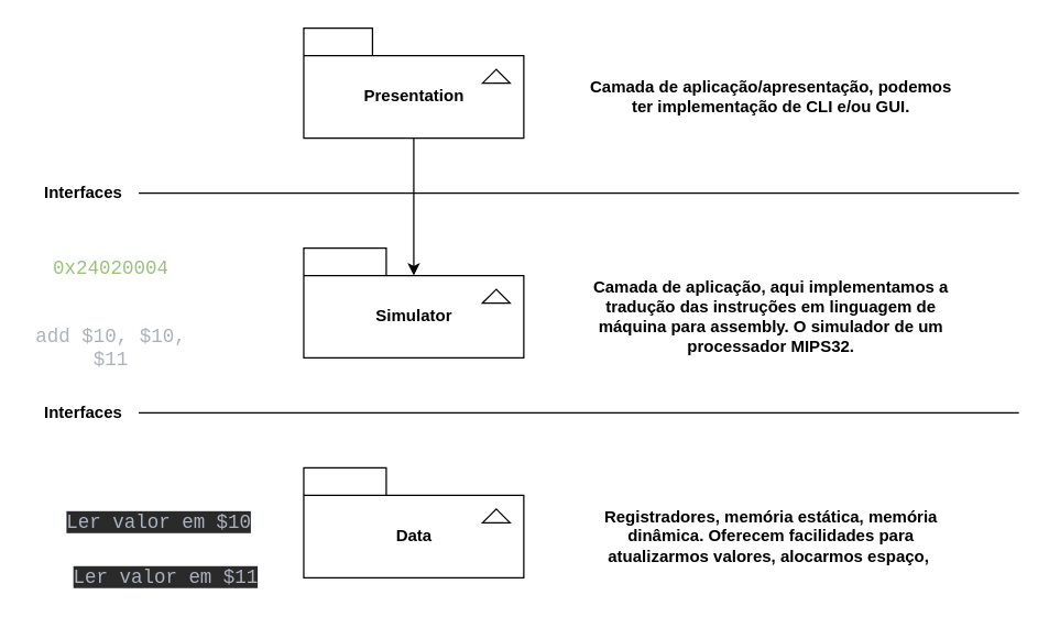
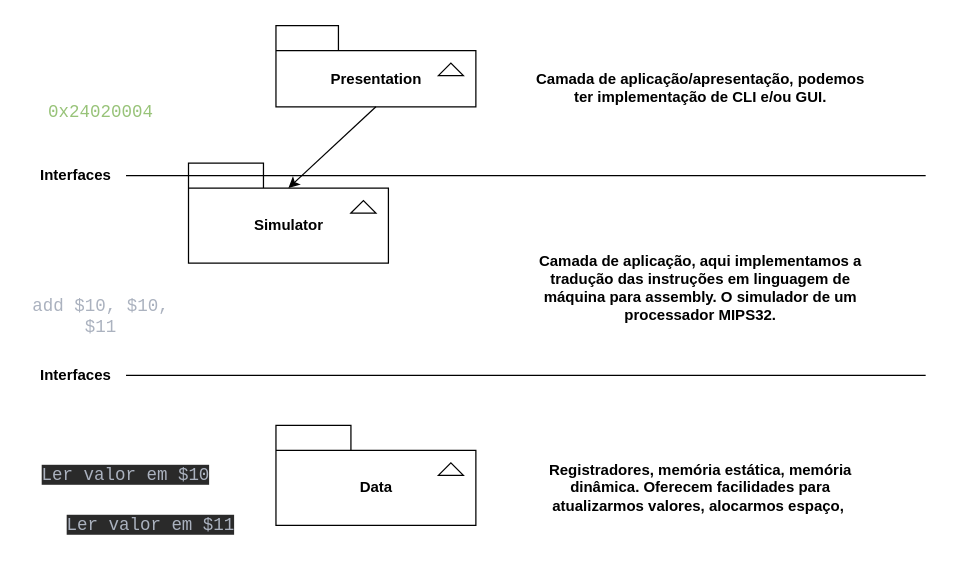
  <mxCell id="0" />
  <mxCell id="1" parent="0" />
- <mxCell id="2" value="Presentation" style="shape=folder;fontStyle=1;tabWidth=50;tabHeight=20;tabPosition=left;html=1;boundedLbl=1;folderSymbol=triangle;" parent="1" vertex="1"><mxGeometry x="220" y="20" width="160" height="80" as="geometry" /></mxCell>
- <mxCell id="3" value="Simulator" style="shape=folder;fontStyle=1;tabWidth=60;tabHeight=20;tabPosition=left;html=1;boundedLbl=1;folderSymbol=triangle;" parent="1" vertex="1"><mxGeometry x="220" y="180" width="160" height="80" as="geometry" /></mxCell>
+ <mxCell id="2" value="Presentation" style="shape=folder;fontStyle=1;tabWidth=50;tabHeight=20;tabPosition=left;html=1;boundedLbl=1;folderSymbol=triangle;" parent="1" vertex="1"><mxGeometry x="220" y="20" width="160" height="65" as="geometry" /></mxCell>
+ <mxCell id="3" value="Simulator" style="shape=folder;fontStyle=1;tabWidth=60;tabHeight=20;tabPosition=left;html=1;boundedLbl=1;folderSymbol=triangle;" parent="1" vertex="1"><mxGeometry x="150" y="130" width="160" height="80" as="geometry" /></mxCell>
  <mxCell id="4" value="Camada de aplicação/apresentação, podemos ter implementação de CLI e/ou GUI." style="text;html=1;strokeColor=none;fillColor=none;align=center;verticalAlign=middle;whiteSpace=wrap;rounded=0;fontStyle=1" parent="1" vertex="1"><mxGeometry x="420" y="40" width="280" height="60" as="geometry" /></mxCell>
  <mxCell id="5" value="Camada de aplicação, aqui implementamos a tradução das instruções em linguagem de máquina para assembly. O simulador de um processador MIPS32." style="text;html=1;strokeColor=none;fillColor=none;align=center;verticalAlign=middle;whiteSpace=wrap;rounded=0;fontStyle=1" parent="1" vertex="1"><mxGeometry x="420" y="200" width="280" height="60" as="geometry" /></mxCell>
  <mxCell id="6" value="Data" style="shape=folder;fontStyle=1;tabWidth=60;tabHeight=20;tabPosition=left;html=1;boundedLbl=1;folderSymbol=triangle;" parent="1" vertex="1"><mxGeometry x="220" y="340" width="160" height="80" as="geometry" /></mxCell>
  <mxCell id="7" value="Registradores, memória estática, memória dinâmica. Oferecem facilidades para atualizarmos valores, alocarmos espaço,&amp;nbsp;" style="text;html=1;strokeColor=none;fillColor=none;align=center;verticalAlign=middle;whiteSpace=wrap;rounded=0;fontStyle=1" parent="1" vertex="1"><mxGeometry x="420" y="360" width="280" height="60" as="geometry" /></mxCell>
  <mxCell id="8" value="" style="endArrow=none;html=1;" parent="1" edge="1"><mxGeometry width="50" height="50" relative="1" as="geometry"><mxPoint x="100" y="300" as="sourcePoint" /><mxPoint x="740" y="300" as="targetPoint" /></mxGeometry></mxCell>
  <mxCell id="9" value="" style="endArrow=none;html=1;" parent="1" edge="1"><mxGeometry width="50" height="50" relative="1" as="geometry"><mxPoint x="100" y="140" as="sourcePoint" /><mxPoint x="740" y="140" as="targetPoint" /></mxGeometry></mxCell>
  <mxCell id="10" value="&lt;b&gt;Interfaces&lt;/b&gt;" style="text;html=1;strokeColor=none;fillColor=none;align=center;verticalAlign=middle;whiteSpace=wrap;rounded=0;" parent="1" vertex="1"><mxGeometry x="20" y="280" width="80" height="40" as="geometry" /></mxCell>
  <mxCell id="11" value="&lt;b&gt;Interfaces&lt;/b&gt;" style="text;html=1;strokeColor=none;fillColor=none;align=center;verticalAlign=middle;whiteSpace=wrap;rounded=0;" parent="1" vertex="1"><mxGeometry x="20" y="120" width="80" height="40" as="geometry" /></mxCell>
  <mxCell id="12" value="" style="endArrow=classic;html=1;exitX=0.5;exitY=1;exitDx=0;exitDy=0;exitPerimeter=0;entryX=0;entryY=0;entryDx=80;entryDy=20;entryPerimeter=0;" parent="1" source="2" target="3" edge="1"><mxGeometry width="50" height="50" relative="1" as="geometry"><mxPoint x="400" y="260" as="sourcePoint" /><mxPoint x="450" y="210" as="targetPoint" /></mxGeometry></mxCell>
- <mxCell id="13" value="&lt;span style=&quot;font-size: 10.5pt ; font-family: &amp;quot;courier new&amp;quot; ; color: rgb(152 , 195 , 121) ; background-color: transparent ; font-weight: 400 ; font-style: normal ; font-variant: normal ; text-decoration: none ; vertical-align: baseline&quot;&gt;0x24020004&lt;/span&gt;" style="text;whiteSpace=wrap;html=1;align=center;" parent="1" vertex="1"><mxGeometry x="20" y="180" width="120" height="30" as="geometry" /></mxCell>
+ <mxCell id="13" value="&lt;span style=&quot;font-size: 10.5pt ; font-family: &amp;quot;courier new&amp;quot; ; color: rgb(152 , 195 , 121) ; background-color: transparent ; font-weight: 400 ; font-style: normal ; font-variant: normal ; text-decoration: none ; vertical-align: baseline&quot;&gt;0x24020004&lt;/span&gt;" style="text;whiteSpace=wrap;html=1;align=center;" parent="1" vertex="1"><mxGeometry x="20" y="75" width="120" height="30" as="geometry" /></mxCell>
  <mxCell id="14" value="&lt;font color=&quot;#abb2bf&quot; face=&quot;courier new&quot;&gt;&lt;span style=&quot;font-size: 14px&quot;&gt;add $10, $10, $11&lt;/span&gt;&lt;/font&gt;" style="text;whiteSpace=wrap;html=1;align=center;" parent="1" vertex="1"><mxGeometry x="20" y="230" width="120" height="30" as="geometry" /></mxCell>
- <mxCell id="15" value="&lt;span style=&quot;color: rgb(171 , 178 , 191) ; font-family: &amp;#34;courier new&amp;#34; ; font-size: 14px ; font-style: normal ; font-weight: 400 ; letter-spacing: normal ; text-indent: 0px ; text-transform: none ; word-spacing: 0px ; background-color: rgb(42 , 42 , 42) ; display: inline ; float: none&quot;&gt;Ler valor em $10&lt;/span&gt;" style="text;whiteSpace=wrap;html=1;align=center;verticalAlign=middle;" parent="1" vertex="1"><mxGeometry x="35" y="365" width="160" height="30" as="geometry" /></mxCell>
+ <mxCell id="15" value="&lt;span style=&quot;color: rgb(171 , 178 , 191) ; font-family: &amp;#34;courier new&amp;#34; ; font-size: 14px ; font-style: normal ; font-weight: 400 ; letter-spacing: normal ; text-indent: 0px ; text-transform: none ; word-spacing: 0px ; background-color: rgb(42 , 42 , 42) ; display: inline ; float: none&quot;&gt;Ler valor em $10&lt;/span&gt;" style="text;whiteSpace=wrap;html=1;align=center;verticalAlign=middle;" parent="1" vertex="1"><mxGeometry x="20" y="365" width="160" height="30" as="geometry" /></mxCell>
  <mxCell id="16" value="&lt;span style=&quot;color: rgb(171 , 178 , 191) ; font-family: &amp;#34;courier new&amp;#34; ; font-size: 14px ; font-style: normal ; font-weight: 400 ; letter-spacing: normal ; text-indent: 0px ; text-transform: none ; word-spacing: 0px ; background-color: rgb(42 , 42 , 42) ; display: inline ; float: none&quot;&gt;Ler valor em $11&lt;/span&gt;" style="text;whiteSpace=wrap;html=1;align=center;verticalAlign=middle;" parent="1" vertex="1"><mxGeometry x="40" y="405" width="160" height="30" as="geometry" /></mxCell>
